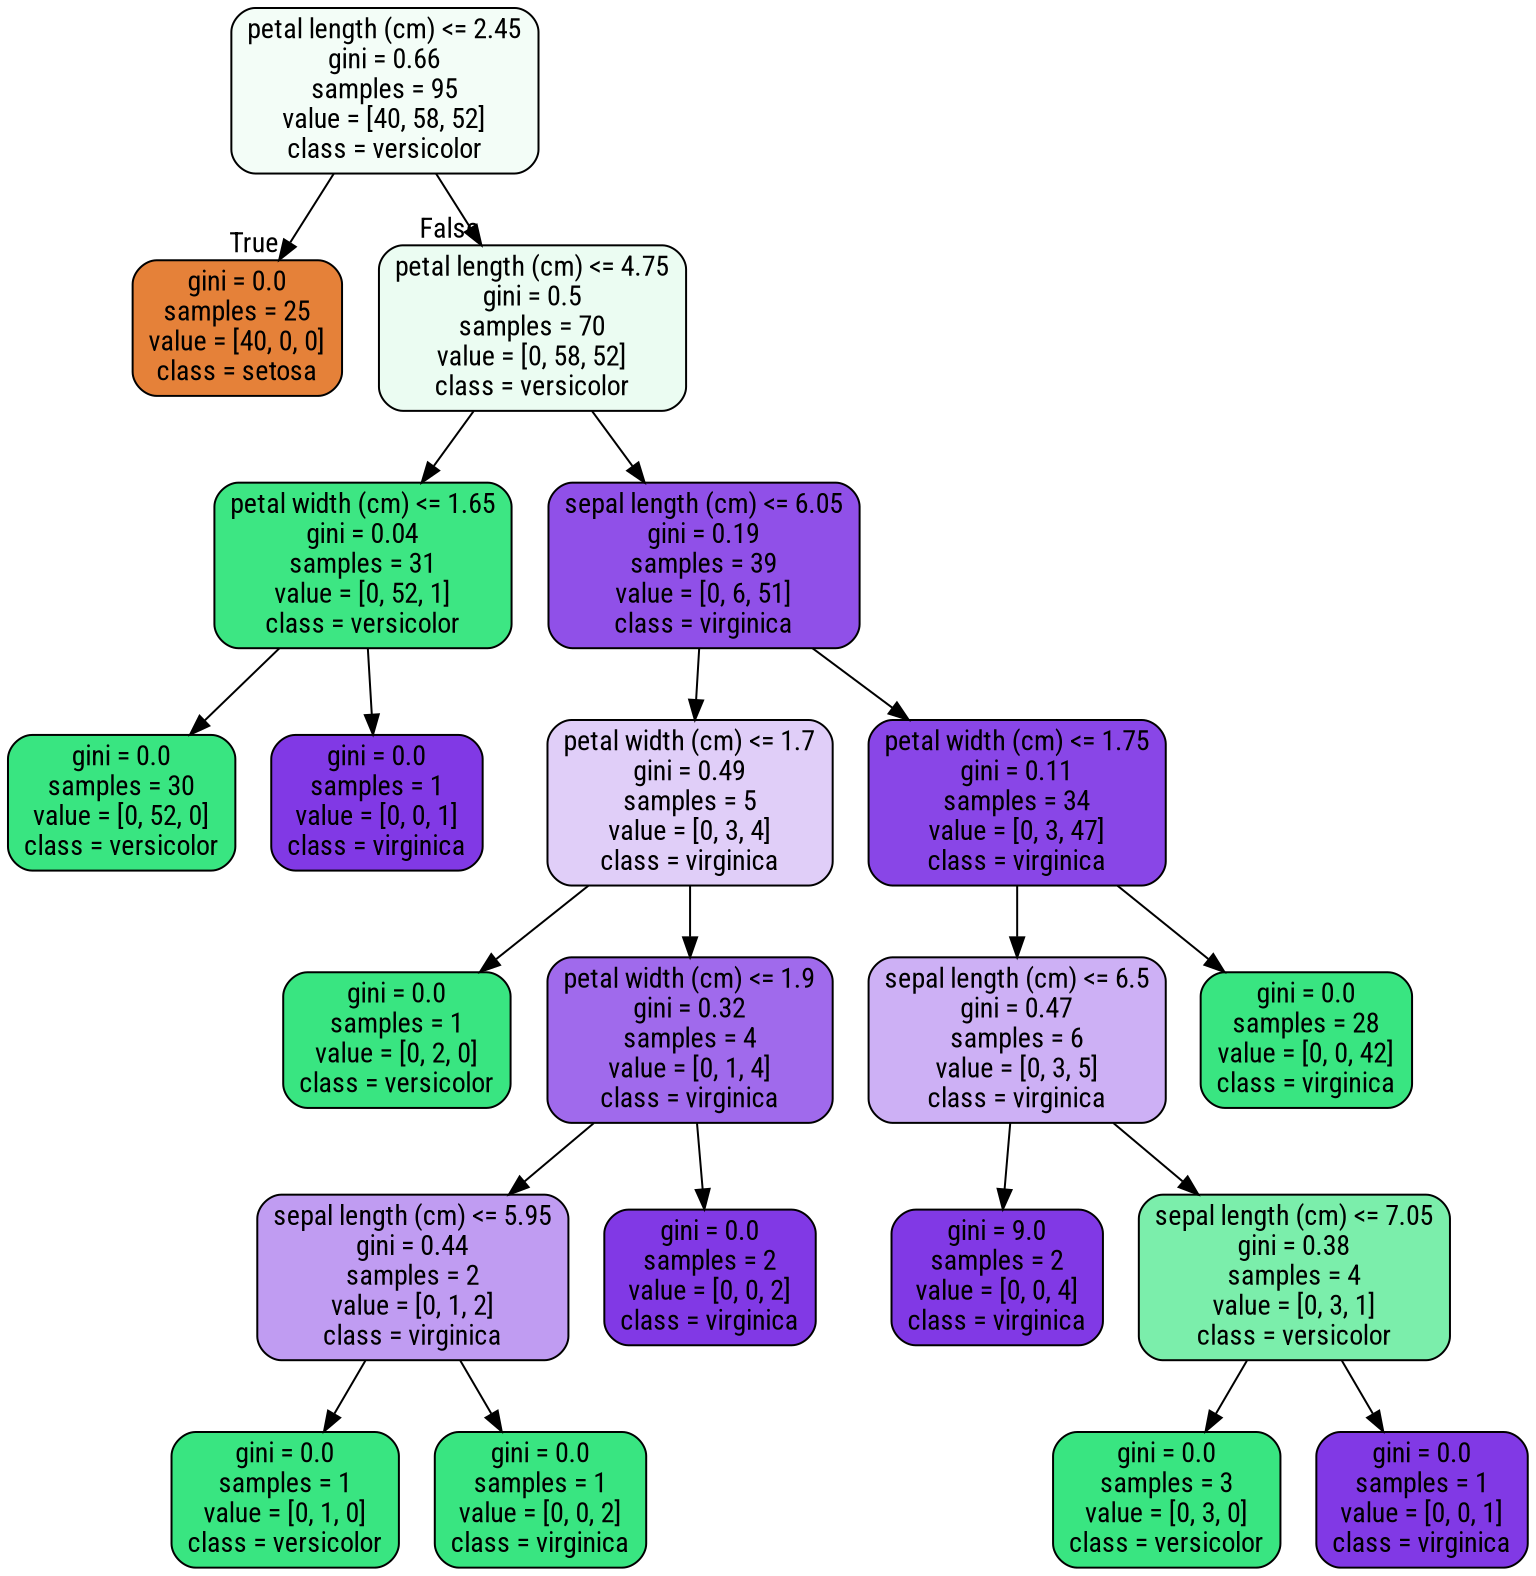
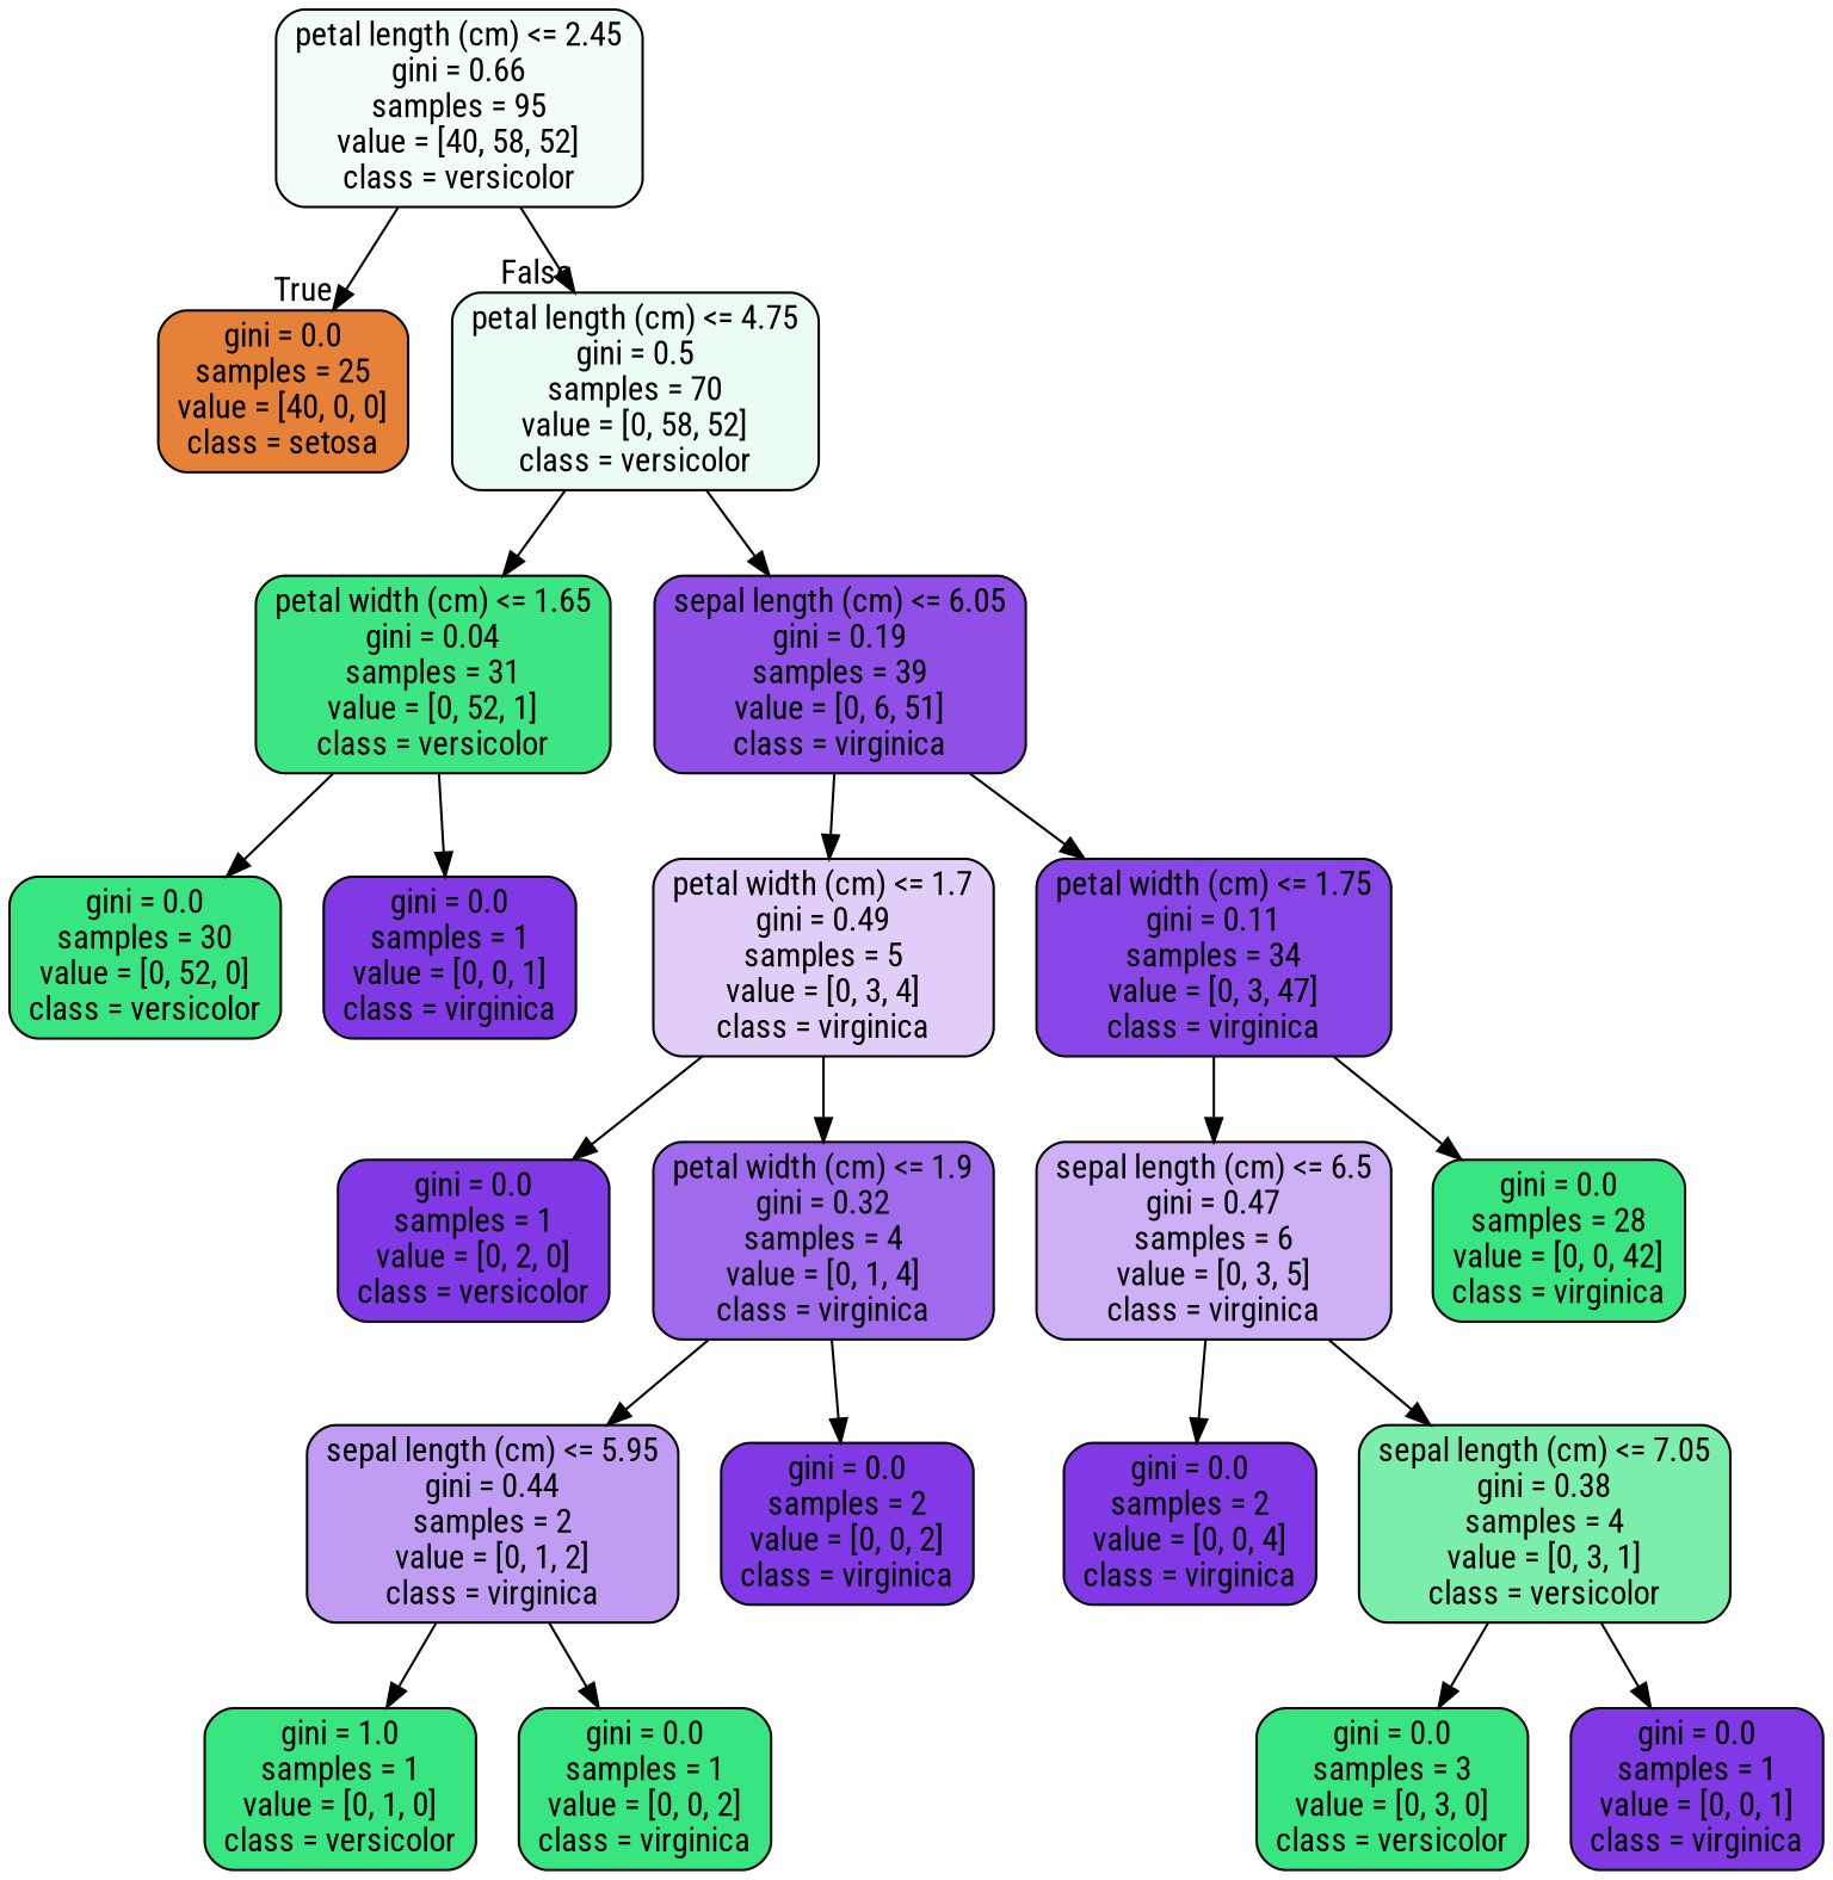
  digraph {
    fontname="Roboto Condensed"
    node [color=black fillcolor="#39e581" fontname="Roboto Condensed" shape=box style="filled, rounded"]
    edge [fontname="Roboto Condensed"]
    n1 [fillcolor="#f3fdf7" label="petal length (cm) <= 2.45\ngini = 0.66\nsamples = 95\nvalue = [40, 58, 52]\nclass = versicolor"]
    n2 [fillcolor="#e58139" label="gini = 0.0\nsamples = 25\nvalue = [40, 0, 0]\nclass = setosa"]
    n3 [fillcolor="#ebfcf2" label="petal length (cm) <= 4.75\ngini = 0.5\nsamples = 70\nvalue = [0, 58, 52]\nclass = versicolor"]
    n4 [fillcolor="#3de683" label="petal width (cm) <= 1.65\ngini = 0.04\nsamples = 31\nvalue = [0, 52, 1]\nclass = versicolor"]
    n5 [fillcolor="#9050e8" label="sepal length (cm) <= 6.05\ngini = 0.19\nsamples = 39\nvalue = [0, 6, 51]\nclass = virginica"]
    n6 [label="gini = 0.0\nsamples = 30\nvalue = [0, 52, 0]\nclass = versicolor"]
    n7 [fillcolor="#8139e5" label="gini = 0.0\nsamples = 1\nvalue = [0, 0, 1]\nclass = virginica"]
    n8 [fillcolor="#e0cef8" label="petal width (cm) <= 1.7\ngini = 0.49\nsamples = 5\nvalue = [0, 3, 4]\nclass = virginica"]
    n9 [fillcolor="#8946e7" label="petal width (cm) <= 1.75\ngini = 0.11\nsamples = 34\nvalue = [0, 3, 47]\nclass = virginica"]
-   n10 [label="gini = 0.0\nsamples = 1\nvalue = [0, 2, 0]\nclass = versicolor"]
+   n10 [fillcolor="#8139e5" label="gini = 0.0\nsamples = 1\nvalue = [0, 2, 0]\nclass = versicolor"]
    n11 [fillcolor="#a06aec" label="petal width (cm) <= 1.9\ngini = 0.32\nsamples = 4\nvalue = [0, 1, 4]\nclass = virginica"]
    n12 [fillcolor="#cdb0f5" label="sepal length (cm) <= 6.5\ngini = 0.47\nsamples = 6\nvalue = [0, 3, 5]\nclass = virginica"]
    n13 [label="gini = 0.0\nsamples = 28\nvalue = [0, 0, 42]\nclass = virginica"]
    n14 [fillcolor="#c09cf2" label="sepal length (cm) <= 5.95\ngini = 0.44\nsamples = 2\nvalue = [0, 1, 2]\nclass = virginica"]
    n15 [fillcolor="#8139e5" label="gini = 0.0\nsamples = 2\nvalue = [0, 0, 2]\nclass = virginica"]
-   n16 [label="gini = 0.0\nsamples = 1\nvalue = [0, 1, 0]\nclass = versicolor"]
+   n16 [label="gini = 1.0\nsamples = 1\nvalue = [0, 1, 0]\nclass = versicolor"]
    n17 [label="gini = 0.0\nsamples = 1\nvalue = [0, 0, 2]\nclass = virginica"]
-   n18 [fillcolor="#8139e5" label="gini = 9.0\nsamples = 2\nvalue = [0, 0, 4]\nclass = virginica"]
+   n18 [fillcolor="#8139e5" label="gini = 0.0\nsamples = 2\nvalue = [0, 0, 4]\nclass = virginica"]
    n19 [fillcolor="#7beeab" label="sepal length (cm) <= 7.05\ngini = 0.38\nsamples = 4\nvalue = [0, 3, 1]\nclass = versicolor"]
    n20 [label="gini = 0.0\nsamples = 3\nvalue = [0, 3, 0]\nclass = versicolor"]
    n21 [fillcolor="#8139e5" label="gini = 0.0\nsamples = 1\nvalue = [0, 0, 1]\nclass = virginica"]
    n1 -> n2 [headlabel=True labelangle=45 labeldistance=2.5]
    n1 -> n3 [headlabel=False labelangle=-45 labeldistance=2.5]
    n3 -> n4
    n3 -> n5
    n4 -> n6
    n4 -> n7
    n5 -> n8
    n5 -> n9
    n8 -> n10
    n8 -> n11
    n9 -> n12
    n9 -> n13
    n11 -> n14
    n11 -> n15
    n12 -> n18
    n12 -> n19
    n14 -> n16
    n14 -> n17
    n19 -> n20
    n19 -> n21
  }
